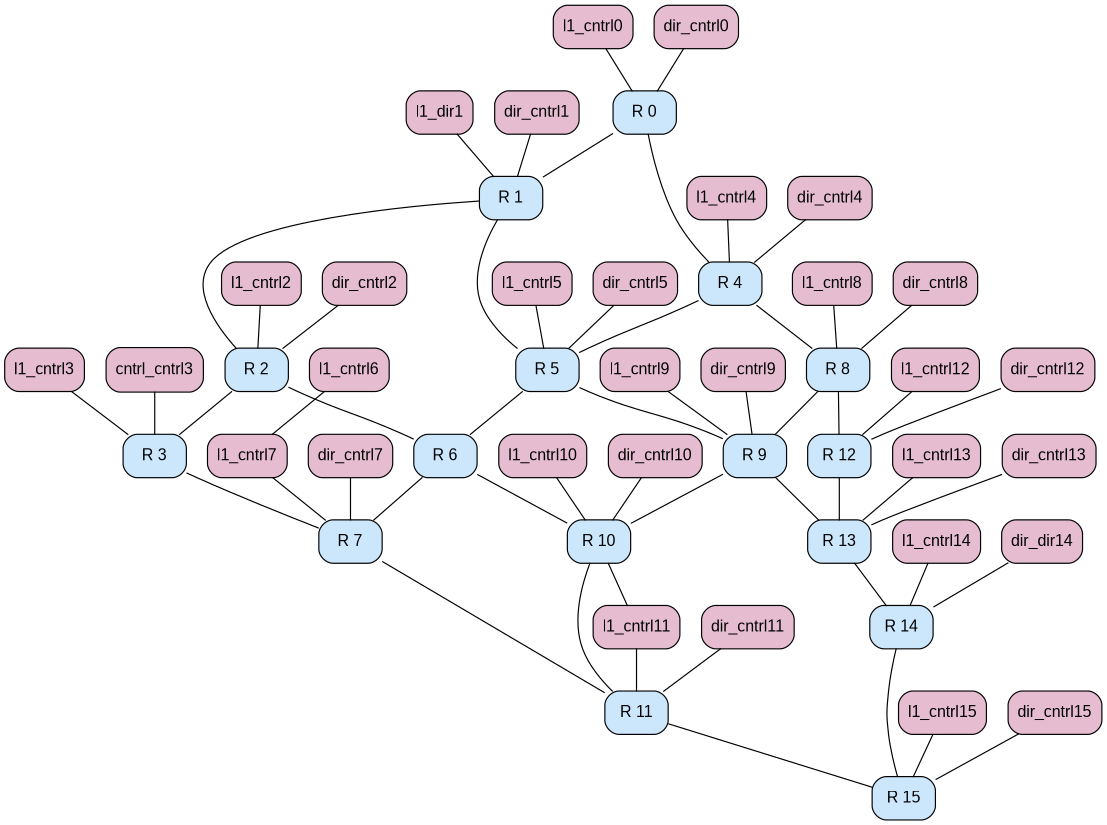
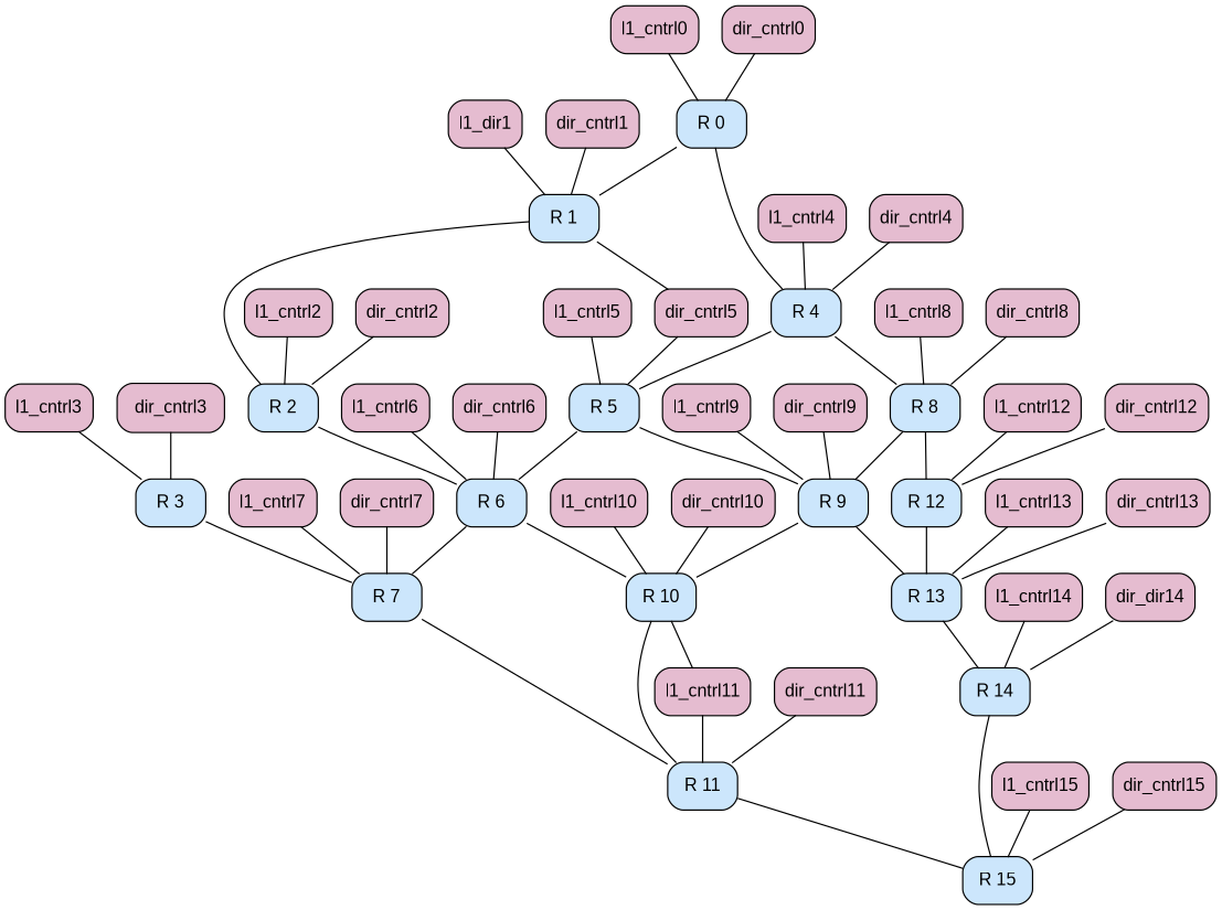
  graph {
    rankdir=TB
    node [color="#000000" fillcolor="#e5bcd0" fontcolor="#000000" fontname=Arial fontsize=14 shape=Mrecord style="rounded, filled"]
    n1 [fillcolor="#cce6fc" label="R 0"]
    n2 [fillcolor="#cce6fc" label="R 1"]
    n3 [fillcolor="#cce6fc" label="R 4"]
    n4 [fillcolor="#cce6fc" label="R 2"]
    n5 [fillcolor="#cce6fc" label="R 5"]
    n6 [fillcolor="#cce6fc" label="R 8"]
    n7 [fillcolor="#cce6fc" label="R 3"]
    n8 [fillcolor="#cce6fc" label="R 6"]
    n9 [fillcolor="#cce6fc" label="R 9"]
    n10 [fillcolor="#cce6fc" label="R 7"]
    n11 [fillcolor="#cce6fc" label="R 10"]
    n12 [fillcolor="#cce6fc" label="R 11"]
    n13 [fillcolor="#cce6fc" label="R 12"]
    n14 [fillcolor="#cce6fc" label="R 13"]
    n15 [label=l1_cntrl11]
    n16 [fillcolor="#cce6fc" label="R 15"]
    n17 [fillcolor="#cce6fc" label="R 14"]
    n18 [label=l1_cntrl0]
    n19 [label=l1_dir1]
    n20 [label=l1_cntrl2]
    n21 [label=l1_cntrl3]
    n22 [label=l1_cntrl4]
    n23 [label=l1_cntrl5]
    n24 [label=l1_cntrl6]
    n25 [label=l1_cntrl7]
    n26 [label=l1_cntrl8]
    n27 [label=l1_cntrl9]
    n28 [label=l1_cntrl10]
    n29 [label=l1_cntrl12]
    n30 [label=l1_cntrl13]
    n31 [label=l1_cntrl14]
    n32 [label=l1_cntrl15]
    n33 [label=dir_cntrl0]
    n34 [label=dir_cntrl1]
    n35 [label=dir_cntrl2]
-   n36 [label=cntrl_cntrl3]
+   n36 [label=dir_cntrl3]
    n37 [label=dir_cntrl4]
    n38 [label=dir_cntrl5]
+   n39 [label=dir_cntrl6]
    n40 [label=dir_cntrl7]
    n41 [label=dir_cntrl8]
    n42 [label=dir_cntrl9]
    n43 [label=dir_cntrl10]
    n44 [label=dir_cntrl11]
    n45 [label=dir_cntrl12]
    n46 [label=dir_cntrl13]
    n47 [label=dir_dir14]
    n48 [label=dir_cntrl15]
    n1 -- n2
    n1 -- n3
    n2 -- n4
-   n2 -- n5
+   n2 -- n38
    n3 -- n5
    n3 -- n6
-   n4 -- n7
    n4 -- n8
    n5 -- n8
    n5 -- n9
    n6 -- n9
    n6 -- n13
    n7 -- n10
    n8 -- n10
    n8 -- n11
    n9 -- n11
    n9 -- n14
    n10 -- n12
    n11 -- n12
    n11 -- n15
    n12 -- n16
    n13 -- n14
    n14 -- n17
    n15 -- n12
    n17 -- n16
    n18 -- n1
    n19 -- n2
    n20 -- n4
    n21 -- n7
    n22 -- n3
    n23 -- n5
-   n24 -- n25
+   n24 -- n8
    n25 -- n10
    n26 -- n6
    n27 -- n9
    n28 -- n11
    n29 -- n13
    n30 -- n14
    n31 -- n17
    n32 -- n16
    n33 -- n1
    n34 -- n2
    n35 -- n4
    n36 -- n7
    n37 -- n3
    n38 -- n5
+   n39 -- n8
    n40 -- n10
    n41 -- n6
    n42 -- n9
    n43 -- n11
    n44 -- n12
    n45 -- n13
    n46 -- n14
    n47 -- n17
    n48 -- n16
  }
